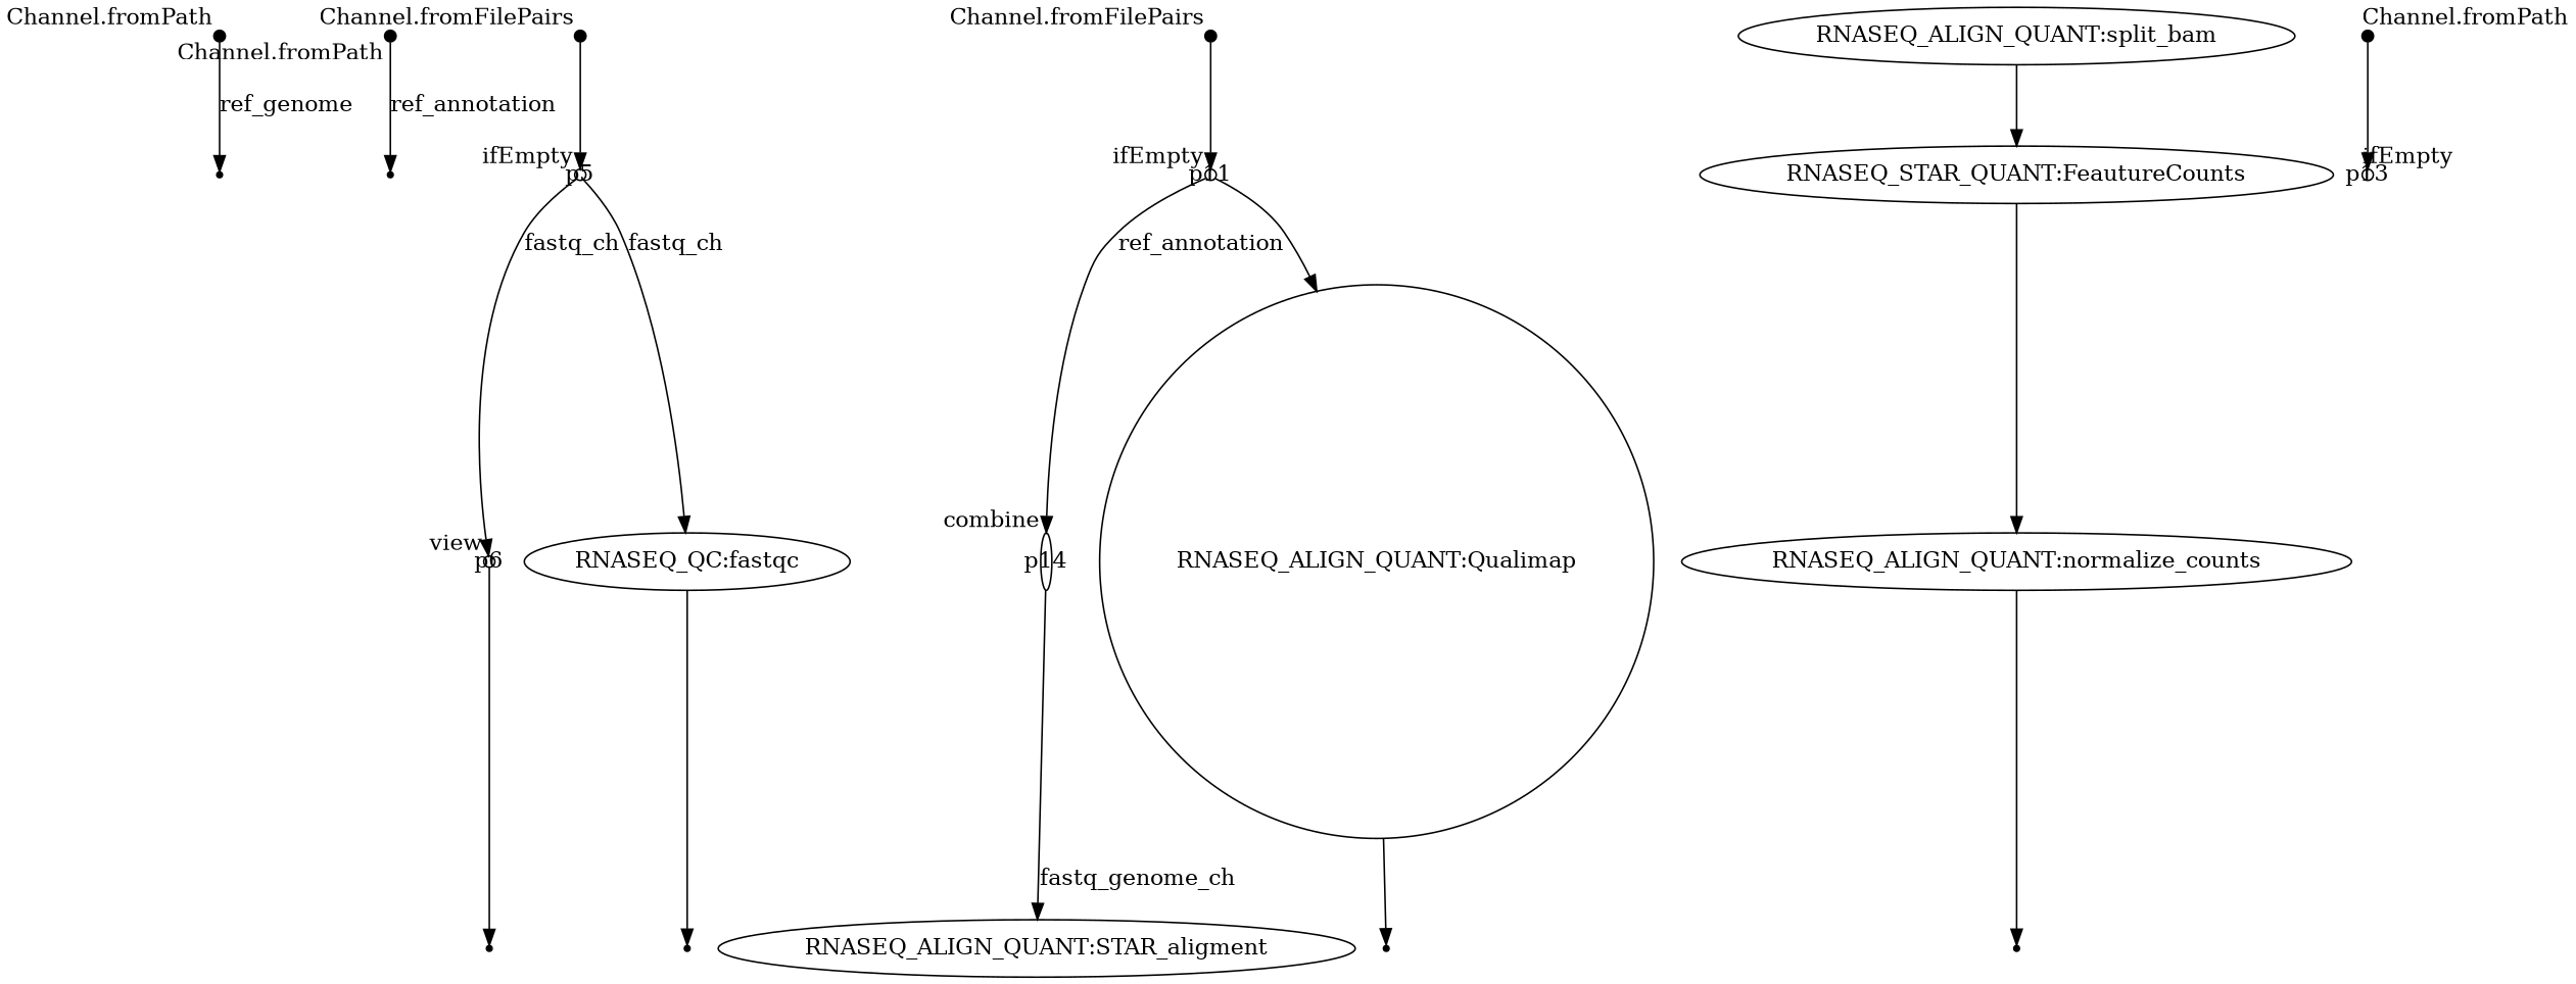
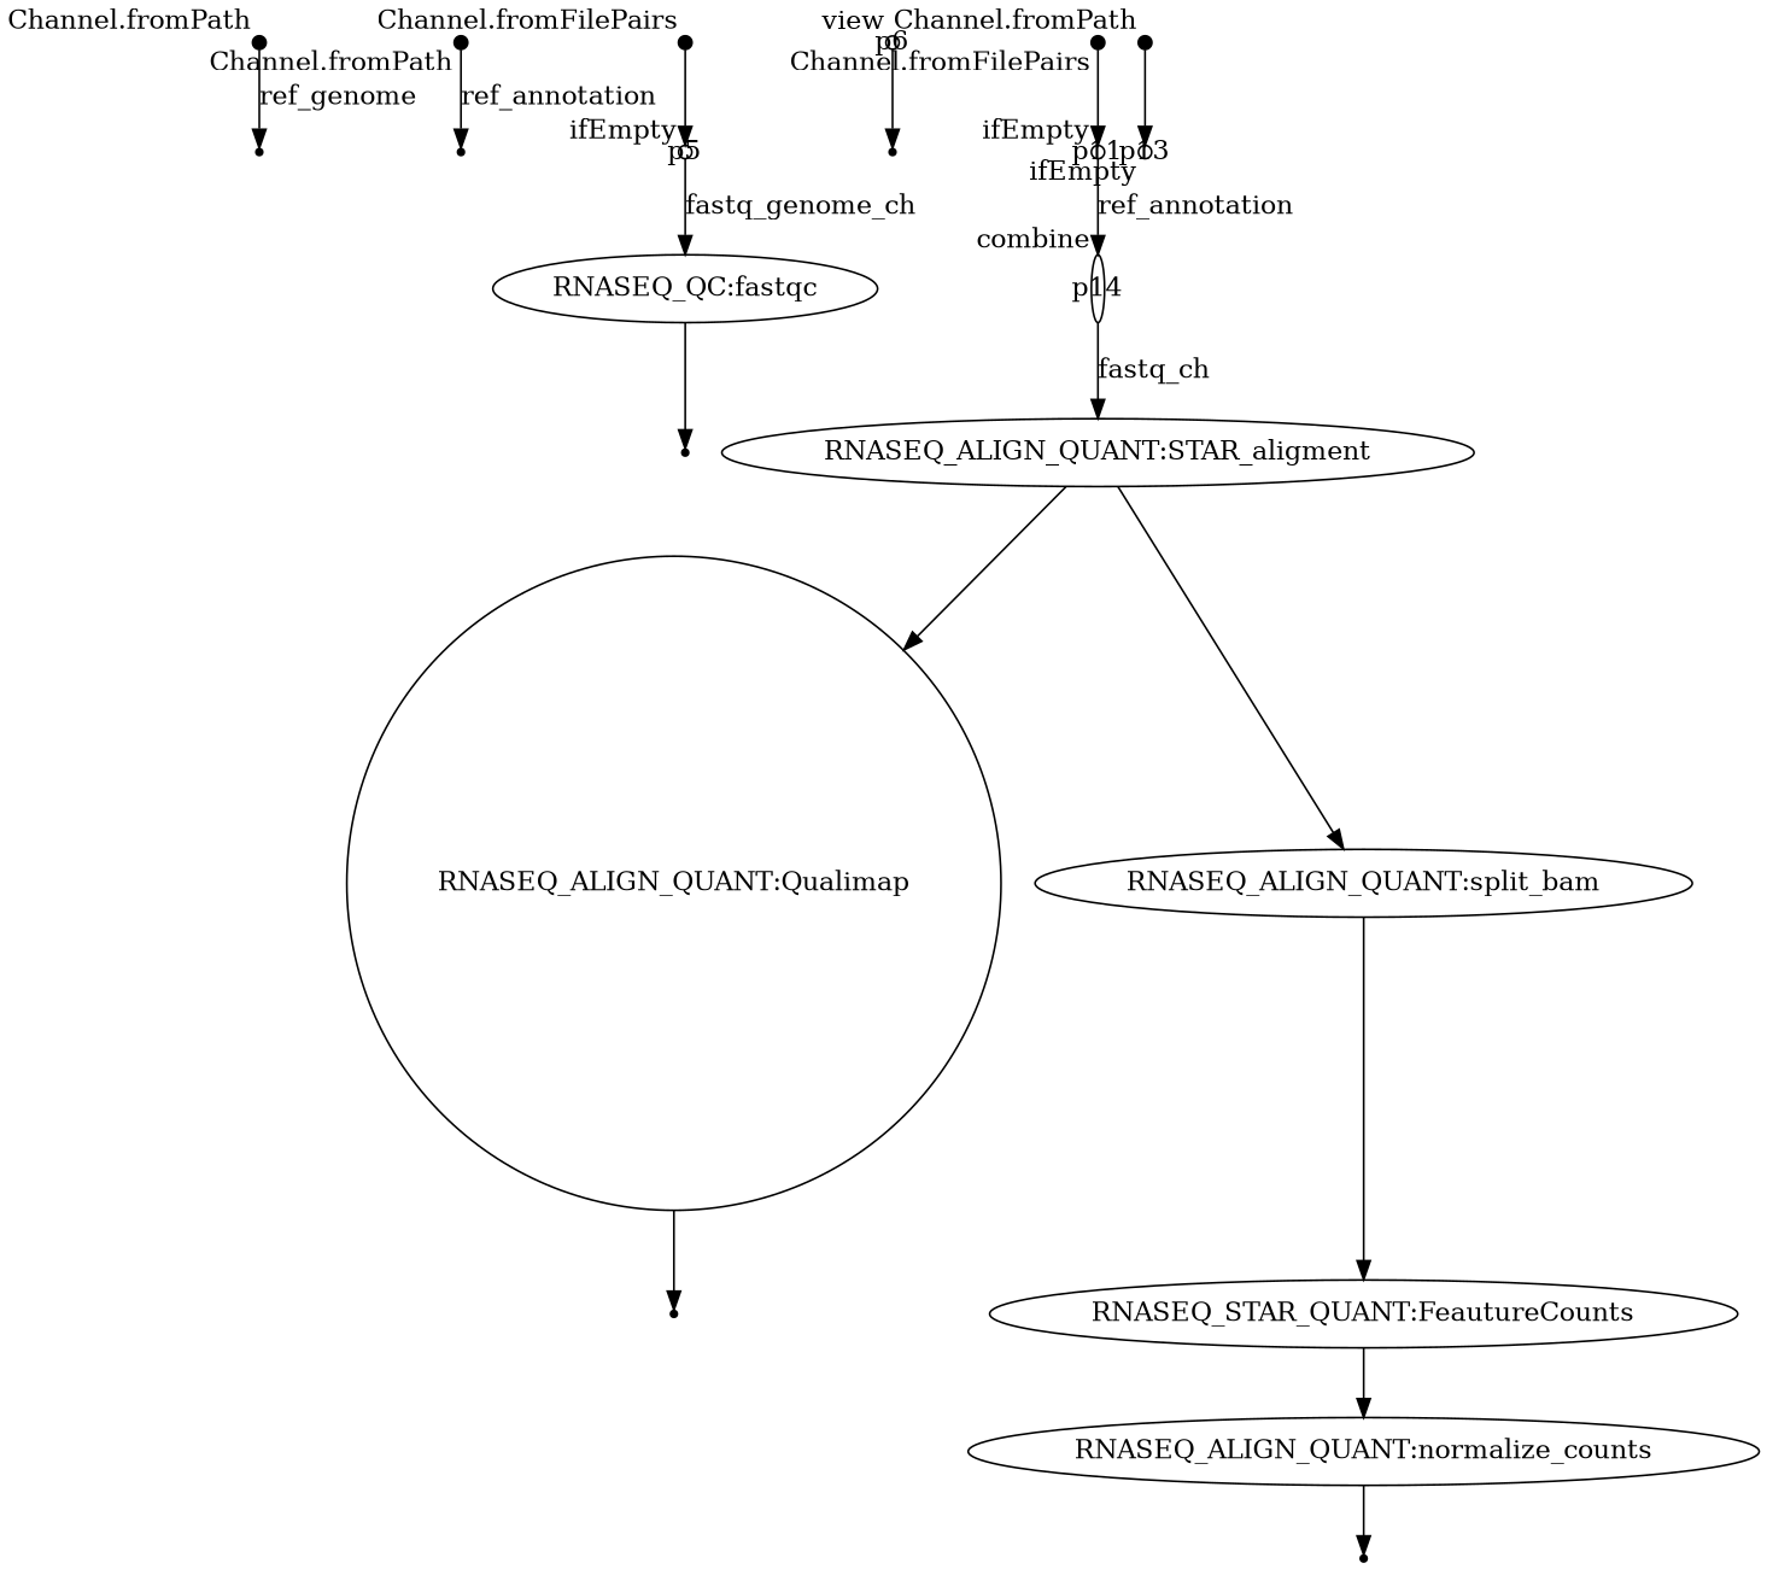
  digraph {
    node [shape=point]
    p0 [fixedsize=true width=0.1 xlabel="Channel.fromPath"]
    p1
    p2 [fixedsize=true width=0.1 xlabel="Channel.fromPath"]
    p3
    p4 [fixedsize=true width=0.1 xlabel="Channel.fromFilePairs"]
    p5 [fixedsize=true shape=circle width=0.1 xlabel=ifEmpty]
    p6 [fixedsize=true shape=circle width=0.1 xlabel=view]
    n8 [label="RNASEQ_QC:fastqc" shape=""]
    p7
    p9
    p10 [fixedsize=true width=0.1 xlabel="Channel.fromFilePairs"]
    p11 [fixedsize=true shape=circle width=0.1 xlabel=ifEmpty]
    p14 [fixedsize=true shape=ellipse width=0.1 xlabel=combine]
    n14 [label="RNASEQ_ALIGN_QUANT:STAR_aligment" shape=""]
    n15 [label="RNASEQ_ALIGN_QUANT:Qualimap" shape=circle]
    n16 [label="RNASEQ_ALIGN_QUANT:split_bam" shape=""]
    p12 [fixedsize=true width=0.1 xlabel="Channel.fromPath"]
    p13 [fixedsize=true shape=circle width=0.1 xlabel=ifEmpty]
    p17
    n20 [label="RNASEQ_STAR_QUANT:FeautureCounts" shape=""]
    n21 [label="RNASEQ_ALIGN_QUANT:normalize_counts" shape=""]
    p21
    p0 -> p1 [label=ref_genome]
    p2 -> p3 [label=ref_annotation]
    p4 -> p5
-   p5 -> p6 [label=fastq_ch]
-   p5 -> n8 [label=fastq_ch]
+   p5 -> n8 [label=fastq_genome_ch]
    p6 -> p7
    n8 -> p9
    p10 -> p11
    p11 -> p14 [label=ref_annotation]
-   p14 -> n14 [label=fastq_genome_ch]
-   p11 -> n15
+   p14 -> n14 [label=fastq_ch]
+   n14 -> n15
+   n14 -> n16
    n15 -> p17
    n16 -> n20
    p12 -> p13
    n20 -> n21
    n21 -> p21
  }
